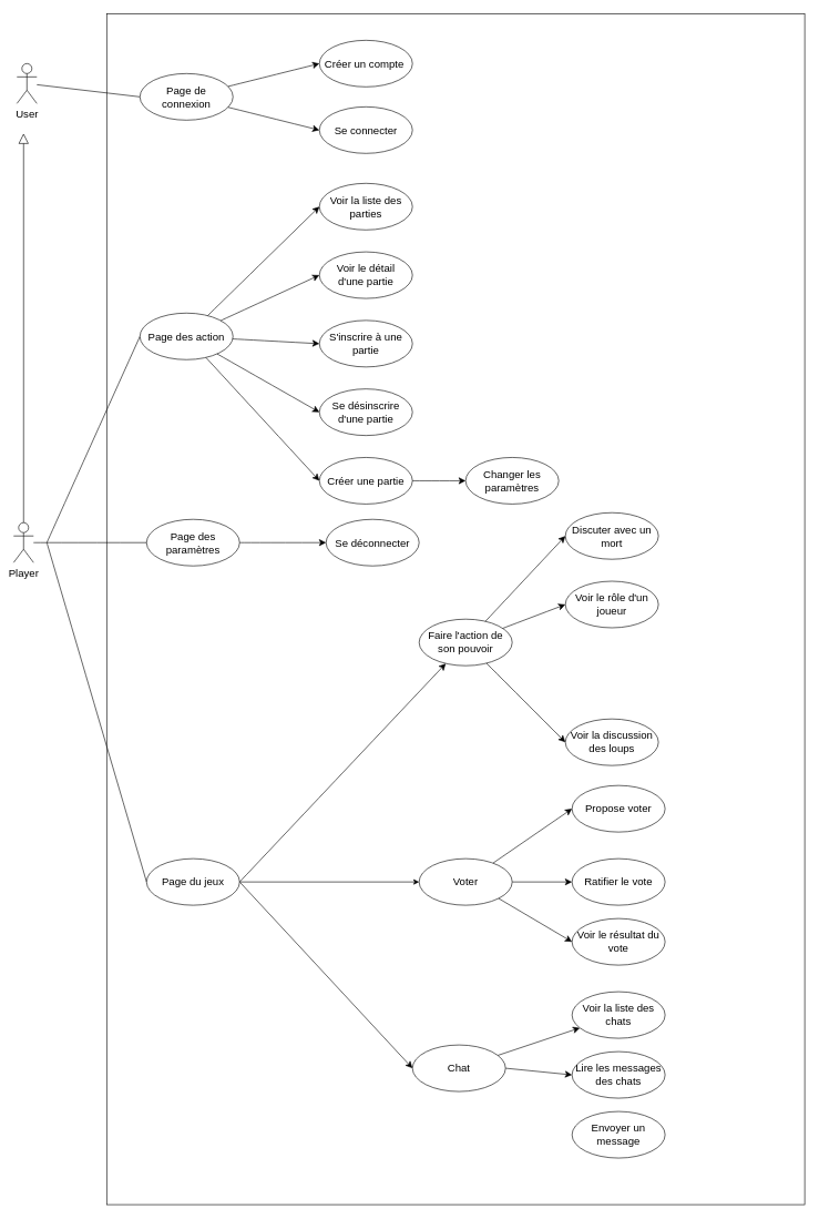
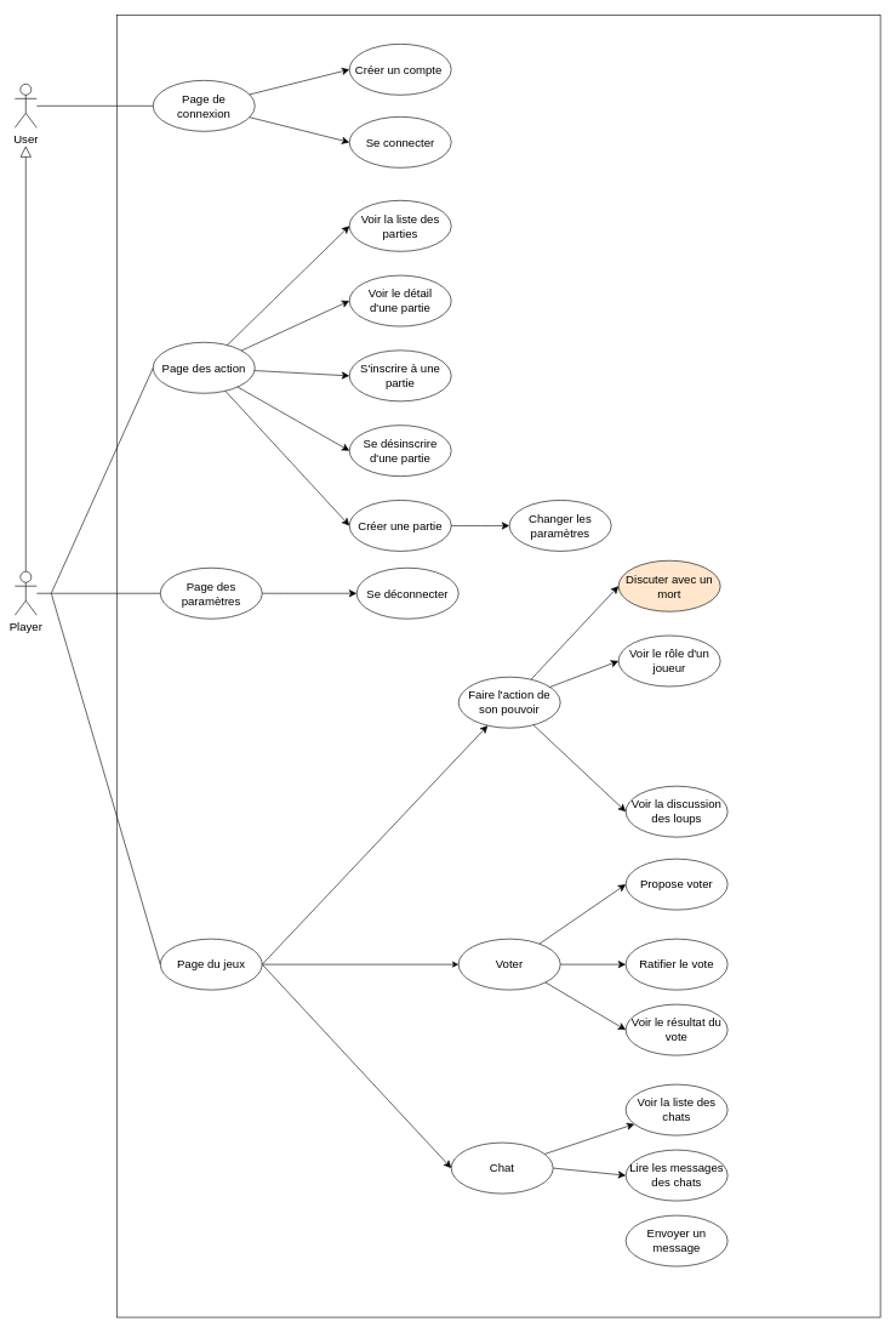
  <mxCell id="0" />
  <mxCell id="1" parent="0" />
  <mxCell id="2" value="" style="html=1;whiteSpace=wrap;fontSize=16;container=0;" parent="1" vertex="1"><mxGeometry x="160" y="20" width="1050" height="1790" as="geometry" /></mxCell>
  <mxCell id="3" style="edgeStyle=none;curved=1;rounded=0;orthogonalLoop=1;jettySize=auto;html=1;entryX=0;entryY=0.5;entryDx=0;entryDy=0;fontSize=12;startSize=8;endSize=8;endArrow=none;endFill=0;" parent="1" target="25" edge="1"><mxGeometry relative="1" as="geometry"><mxPoint x="70" y="815" as="sourcePoint" /></mxGeometry></mxCell>
  <mxCell id="4" style="edgeStyle=none;curved=1;rounded=0;orthogonalLoop=1;jettySize=auto;html=1;entryX=0;entryY=0.5;entryDx=0;entryDy=0;fontSize=12;startSize=8;endSize=8;endArrow=none;endFill=0;" parent="1" target="40" edge="1"><mxGeometry relative="1" as="geometry"><mxPoint x="70" y="815" as="sourcePoint" /></mxGeometry></mxCell>
  <mxCell id="5" style="edgeStyle=none;html=1;exitX=0.5;exitY=0;exitDx=0;exitDy=0;exitPerimeter=0;endArrow=block;endFill=0;endSize=13;" parent="1" source="6" edge="1"><mxGeometry relative="1" as="geometry"><Array as="points" /><mxPoint x="35" y="200" as="targetPoint" /></mxGeometry></mxCell>
  <mxCell id="6" value="Player" style="shape=umlActor;verticalLabelPosition=bottom;verticalAlign=top;html=1;fontSize=16;container=0;" parent="1" vertex="1"><mxGeometry x="20" y="785" width="30" height="60" as="geometry" /></mxCell>
  <mxCell id="7" style="edgeStyle=none;curved=1;rounded=0;orthogonalLoop=1;jettySize=auto;html=1;entryX=0;entryY=0.5;entryDx=0;entryDy=0;fontSize=12;startSize=8;endSize=8;endArrow=none;endFill=0;" parent="1" source="6" target="33" edge="1"><mxGeometry relative="1" as="geometry" /></mxCell>
  <mxCell id="8" style="edgeStyle=none;html=1;entryX=0;entryY=0.5;entryDx=0;entryDy=0;endArrow=none;endFill=0;" parent="1" edge="1"><mxGeometry relative="1" as="geometry"><mxPoint x="80" y="1605" as="sourcePoint" /></mxGeometry></mxCell>
  <mxCell id="9" style="edgeStyle=none;html=1;entryX=0;entryY=0.5;entryDx=0;entryDy=0;dashed=1;dashPattern=8 8;endArrow=none;endFill=0;startArrow=classic;startFill=1;" parent="1" edge="1"><mxGeometry relative="1" as="geometry"><mxPoint x="350" y="1605" as="sourcePoint" /></mxGeometry></mxCell>
  <mxCell id="10" value="&amp;lt;&amp;lt; include &amp;gt;&amp;gt;" style="edgeLabel;html=1;align=center;verticalAlign=middle;resizable=0;points=[];container=0;" parent="9" vertex="1" connectable="0"><mxGeometry x="-0.005" y="-3" relative="1" as="geometry"><mxPoint x="1" y="-18" as="offset" /></mxGeometry></mxCell>
  <mxCell id="11" style="edgeStyle=none;html=1;entryX=0;entryY=0.5;entryDx=0;entryDy=0;startArrow=none;startFill=0;endArrow=classic;endFill=1;startSize=8;endSize=8;" parent="1" source="13" target="46" edge="1"><mxGeometry relative="1" as="geometry" /></mxCell>
  <mxCell id="12" style="edgeStyle=none;html=1;entryX=0;entryY=0.5;entryDx=0;entryDy=0;startArrow=none;startFill=0;endArrow=classic;endFill=1;startSize=8;endSize=8;" parent="1" source="13" target="45" edge="1"><mxGeometry relative="1" as="geometry" /></mxCell>
  <mxCell id="13" value="Voter" style="ellipse;whiteSpace=wrap;html=1;fontSize=16;container=0;" parent="1" vertex="1"><mxGeometry x="630" y="1290" width="140" height="70" as="geometry" /></mxCell>
  <mxCell id="14" style="edgeStyle=none;html=1;entryX=0;entryY=0.5;entryDx=0;entryDy=0;endArrow=classic;endFill=1;exitX=1;exitY=0.5;exitDx=0;exitDy=0;" parent="1" source="40" target="13" edge="1"><mxGeometry relative="1" as="geometry" /></mxCell>
  <mxCell id="15" style="edgeStyle=none;html=1;entryX=0;entryY=0.5;entryDx=0;entryDy=0;endArrow=none;endFill=0;" parent="1" source="16" target="49" edge="1"><mxGeometry relative="1" as="geometry" /></mxCell>
- <mxCell id="16" value="User" style="shape=umlActor;verticalLabelPosition=bottom;verticalAlign=top;html=1;fontSize=16;container=0;" parent="1" vertex="1"><mxGeometry x="25" y="95" width="30" height="60" as="geometry" /></mxCell>
+ <mxCell id="16" value="User" style="shape=umlActor;verticalLabelPosition=bottom;verticalAlign=top;html=1;fontSize=16;container=0;" parent="1" vertex="1"><mxGeometry x="20" y="115" width="30" height="60" as="geometry" /></mxCell>
  <mxCell id="17" style="edgeStyle=none;html=1;exitX=0;exitY=0.5;exitDx=0;exitDy=0;entryX=1;entryY=1;entryDx=0;entryDy=0;endArrow=none;endFill=0;startSize=8;endSize=8;startArrow=classic;startFill=1;" parent="1" source="18" target="13" edge="1"><mxGeometry relative="1" as="geometry" /></mxCell>
  <mxCell id="18" value="Voir le résultat du vote" style="ellipse;whiteSpace=wrap;html=1;fontSize=16;fillColor=default;container=0;" parent="1" vertex="1"><mxGeometry x="860" y="1380" width="140" height="70" as="geometry" /></mxCell>
  <mxCell id="19" value="Voir la liste des parties" style="ellipse;whiteSpace=wrap;html=1;fontSize=16;container=0;" parent="1" vertex="1"><mxGeometry x="480" y="275" width="140" height="70" as="geometry" /></mxCell>
  <mxCell id="20" value="Voir le détail &lt;br&gt;d'une partie" style="ellipse;whiteSpace=wrap;html=1;fontSize=16;container=0;" parent="1" vertex="1"><mxGeometry x="480" y="378" width="140" height="70" as="geometry" /></mxCell>
  <mxCell id="21" value="S'inscrire à une partie" style="ellipse;whiteSpace=wrap;html=1;fontSize=16;container=0;" parent="1" vertex="1"><mxGeometry x="480" y="481" width="140" height="70" as="geometry" /></mxCell>
  <mxCell id="22" value="Se désinscrire &lt;br&gt;d'une partie" style="ellipse;whiteSpace=wrap;html=1;fontSize=16;container=0;" parent="1" vertex="1"><mxGeometry x="480" y="584" width="140" height="70" as="geometry" /></mxCell>
  <mxCell id="23" value="Créer une partie" style="ellipse;whiteSpace=wrap;html=1;fontSize=16;container=0;" parent="1" vertex="1"><mxGeometry x="480" y="687" width="140" height="70" as="geometry" /></mxCell>
  <mxCell id="24" value="Changer les paramètres" style="ellipse;whiteSpace=wrap;html=1;fontSize=16;container=0;" parent="1" vertex="1"><mxGeometry x="700" y="687" width="140" height="70" as="geometry" /></mxCell>
  <mxCell id="25" value="Page des action" style="ellipse;whiteSpace=wrap;html=1;fontSize=16;container=0;" parent="1" vertex="1"><mxGeometry x="210" y="470" width="140" height="70" as="geometry" /></mxCell>
  <mxCell id="26" style="edgeStyle=none;curved=1;rounded=0;orthogonalLoop=1;jettySize=auto;html=1;fontSize=12;startSize=8;endSize=8;" parent="1" source="23" target="24" edge="1"><mxGeometry relative="1" as="geometry" /></mxCell>
  <mxCell id="27" style="edgeStyle=none;curved=1;rounded=0;orthogonalLoop=1;jettySize=auto;html=1;entryX=0;entryY=0.5;entryDx=0;entryDy=0;fontSize=12;startSize=8;endSize=8;" parent="1" source="25" target="19" edge="1"><mxGeometry relative="1" as="geometry" /></mxCell>
  <mxCell id="28" style="edgeStyle=none;curved=1;rounded=0;orthogonalLoop=1;jettySize=auto;html=1;entryX=0;entryY=0.5;entryDx=0;entryDy=0;fontSize=12;startSize=8;endSize=8;" parent="1" source="25" target="20" edge="1"><mxGeometry relative="1" as="geometry" /></mxCell>
  <mxCell id="29" style="edgeStyle=none;curved=1;rounded=0;orthogonalLoop=1;jettySize=auto;html=1;entryX=0;entryY=0.5;entryDx=0;entryDy=0;fontSize=12;startSize=8;endSize=8;" parent="1" source="25" target="21" edge="1"><mxGeometry relative="1" as="geometry" /></mxCell>
  <mxCell id="30" style="edgeStyle=none;curved=1;rounded=0;orthogonalLoop=1;jettySize=auto;html=1;entryX=0;entryY=0.5;entryDx=0;entryDy=0;fontSize=12;startSize=8;endSize=8;" parent="1" source="25" target="22" edge="1"><mxGeometry relative="1" as="geometry" /></mxCell>
  <mxCell id="31" style="edgeStyle=none;curved=1;rounded=0;orthogonalLoop=1;jettySize=auto;html=1;entryX=0;entryY=0.5;entryDx=0;entryDy=0;fontSize=12;startSize=8;endSize=8;" parent="1" source="25" target="23" edge="1"><mxGeometry relative="1" as="geometry" /></mxCell>
  <mxCell id="32" value="Se déconnecter" style="ellipse;whiteSpace=wrap;html=1;fontSize=16;container=0;" parent="1" vertex="1"><mxGeometry x="490" y="780" width="140" height="70" as="geometry" /></mxCell>
  <mxCell id="33" value="Page des paramètres" style="ellipse;whiteSpace=wrap;html=1;fontSize=16;container=0;" parent="1" vertex="1"><mxGeometry x="220" y="780" width="140" height="70" as="geometry" /></mxCell>
  <mxCell id="34" style="edgeStyle=none;curved=1;rounded=0;orthogonalLoop=1;jettySize=auto;html=1;fontSize=12;startSize=8;endSize=8;" parent="1" source="33" target="32" edge="1"><mxGeometry relative="1" as="geometry" /></mxCell>
- <mxCell id="35" value="Discuter avec un mort" style="ellipse;whiteSpace=wrap;html=1;fontSize=16;container=0;" parent="1" vertex="1"><mxGeometry x="850" y="770" width="140" height="70" as="geometry" /></mxCell>
+ <mxCell id="35" value="Discuter avec un mort" style="ellipse;whiteSpace=wrap;html=1;fontSize=16;container=0;fillColor=#ffe6cc;" parent="1" vertex="1"><mxGeometry x="850" y="770" width="140" height="70" as="geometry" /></mxCell>
  <mxCell id="36" value="Faire l'action de son pouvoir" style="ellipse;whiteSpace=wrap;html=1;fontSize=16;container=0;" parent="1" vertex="1"><mxGeometry x="630" y="930" width="140" height="70" as="geometry" /></mxCell>
  <mxCell id="37" value="Voir le rôle d'un joueur" style="ellipse;whiteSpace=wrap;html=1;fontSize=16;container=0;" parent="1" vertex="1"><mxGeometry x="850" y="873" width="140" height="70" as="geometry" /></mxCell>
- <mxCell id="38" value="Voir la discussion des loups" style="ellipse;whiteSpace=wrap;html=1;fontSize=16;container=0;" parent="1" vertex="1"><mxGeometry x="850" y="1080" width="140" height="70" as="geometry" /></mxCell>
+ <mxCell id="38" value="Voir la discussion des loups" style="ellipse;whiteSpace=wrap;html=1;fontSize=16;container=0;" parent="1" vertex="1"><mxGeometry x="860" y="1080" width="140" height="70" as="geometry" /></mxCell>
  <mxCell id="39" style="edgeStyle=none;html=1;exitX=1;exitY=0.5;exitDx=0;exitDy=0;entryX=0;entryY=0.5;entryDx=0;entryDy=0;startArrow=none;startFill=0;endArrow=classic;endFill=1;startSize=8;endSize=8;" edge="1" parent="1" source="40" target="54"><mxGeometry relative="1" as="geometry" /></mxCell>
  <mxCell id="40" value="Page du jeux" style="ellipse;whiteSpace=wrap;html=1;fontSize=16;container=0;" parent="1" vertex="1"><mxGeometry x="220" y="1290" width="140" height="70" as="geometry" /></mxCell>
  <mxCell id="41" style="edgeStyle=none;curved=1;rounded=0;orthogonalLoop=1;jettySize=auto;html=1;entryX=0;entryY=0.5;entryDx=0;entryDy=0;fontSize=12;startSize=8;endSize=8;" parent="1" source="36" target="35" edge="1"><mxGeometry relative="1" as="geometry" /></mxCell>
  <mxCell id="42" style="edgeStyle=none;curved=1;rounded=0;orthogonalLoop=1;jettySize=auto;html=1;entryX=0;entryY=0.5;entryDx=0;entryDy=0;fontSize=12;startSize=8;endSize=8;" parent="1" source="36" target="37" edge="1"><mxGeometry relative="1" as="geometry" /></mxCell>
  <mxCell id="43" style="edgeStyle=none;curved=1;rounded=0;orthogonalLoop=1;jettySize=auto;html=1;entryX=0;entryY=0.5;entryDx=0;entryDy=0;fontSize=12;startSize=8;endSize=8;" parent="1" source="36" target="38" edge="1"><mxGeometry relative="1" as="geometry" /></mxCell>
  <mxCell id="44" style="edgeStyle=none;curved=1;rounded=0;orthogonalLoop=1;jettySize=auto;html=1;fontSize=12;startSize=8;endSize=8;exitX=1;exitY=0.5;exitDx=0;exitDy=0;" parent="1" source="40" target="36" edge="1"><mxGeometry relative="1" as="geometry" /></mxCell>
  <mxCell id="45" value="Propose voter" style="ellipse;whiteSpace=wrap;html=1;fontSize=16;container=0;" parent="1" vertex="1"><mxGeometry x="860" y="1180" width="140" height="70" as="geometry" /></mxCell>
  <mxCell id="46" value="Ratifier le vote" style="ellipse;whiteSpace=wrap;html=1;fontSize=16;container=0;" parent="1" vertex="1"><mxGeometry x="860" y="1290" width="140" height="70" as="geometry" /></mxCell>
  <mxCell id="47" value="Créer un compte&amp;nbsp;" style="ellipse;whiteSpace=wrap;html=1;fontSize=16;container=0;" parent="1" vertex="1"><mxGeometry x="480" y="60" width="140" height="70" as="geometry" /></mxCell>
  <mxCell id="48" value="Se connecter" style="ellipse;whiteSpace=wrap;html=1;fontSize=16;container=0;" parent="1" vertex="1"><mxGeometry x="480" y="160" width="140" height="70" as="geometry" /></mxCell>
  <mxCell id="49" value="Page de &lt;br&gt;connexion" style="ellipse;whiteSpace=wrap;html=1;fontSize=16;container=0;" parent="1" vertex="1"><mxGeometry x="210" y="110" width="140" height="70" as="geometry" /></mxCell>
  <mxCell id="50" style="edgeStyle=none;curved=1;rounded=0;orthogonalLoop=1;jettySize=auto;html=1;entryX=0;entryY=0.5;entryDx=0;entryDy=0;fontSize=12;startSize=8;endSize=8;" parent="1" source="49" target="47" edge="1"><mxGeometry relative="1" as="geometry" /></mxCell>
  <mxCell id="51" style="edgeStyle=none;curved=1;rounded=0;orthogonalLoop=1;jettySize=auto;html=1;entryX=0;entryY=0.5;entryDx=0;entryDy=0;fontSize=12;startSize=8;endSize=8;" parent="1" source="49" target="48" edge="1"><mxGeometry relative="1" as="geometry" /></mxCell>
  <mxCell id="52" value="" style="edgeStyle=none;html=1;startArrow=none;startFill=0;endArrow=classic;endFill=1;startSize=8;endSize=8;" edge="1" parent="1" source="54" target="55"><mxGeometry relative="1" as="geometry" /></mxCell>
  <mxCell id="53" style="edgeStyle=none;html=1;exitX=1;exitY=0.5;exitDx=0;exitDy=0;entryX=0;entryY=0.5;entryDx=0;entryDy=0;startArrow=none;startFill=0;endArrow=classic;endFill=1;startSize=8;endSize=8;" edge="1" parent="1" source="54" target="56"><mxGeometry relative="1" as="geometry" /></mxCell>
  <mxCell id="54" value="Chat" style="ellipse;whiteSpace=wrap;html=1;fontSize=16;container=0;" vertex="1" parent="1"><mxGeometry x="620" y="1570" width="140" height="70" as="geometry" /></mxCell>
  <mxCell id="55" value="Voir la liste des&lt;br&gt;chats" style="ellipse;whiteSpace=wrap;html=1;fontSize=16;container=0;" vertex="1" parent="1"><mxGeometry x="860" y="1490" width="140" height="70" as="geometry" /></mxCell>
  <mxCell id="56" value="Lire les messages&lt;br&gt;des chats" style="ellipse;whiteSpace=wrap;html=1;fontSize=16;container=0;" vertex="1" parent="1"><mxGeometry x="860" y="1580" width="140" height="70" as="geometry" /></mxCell>
  <mxCell id="57" value="Envoyer un message" style="ellipse;whiteSpace=wrap;html=1;fontSize=16;container=0;" vertex="1" parent="1"><mxGeometry x="860" y="1670" width="140" height="70" as="geometry" /></mxCell>
